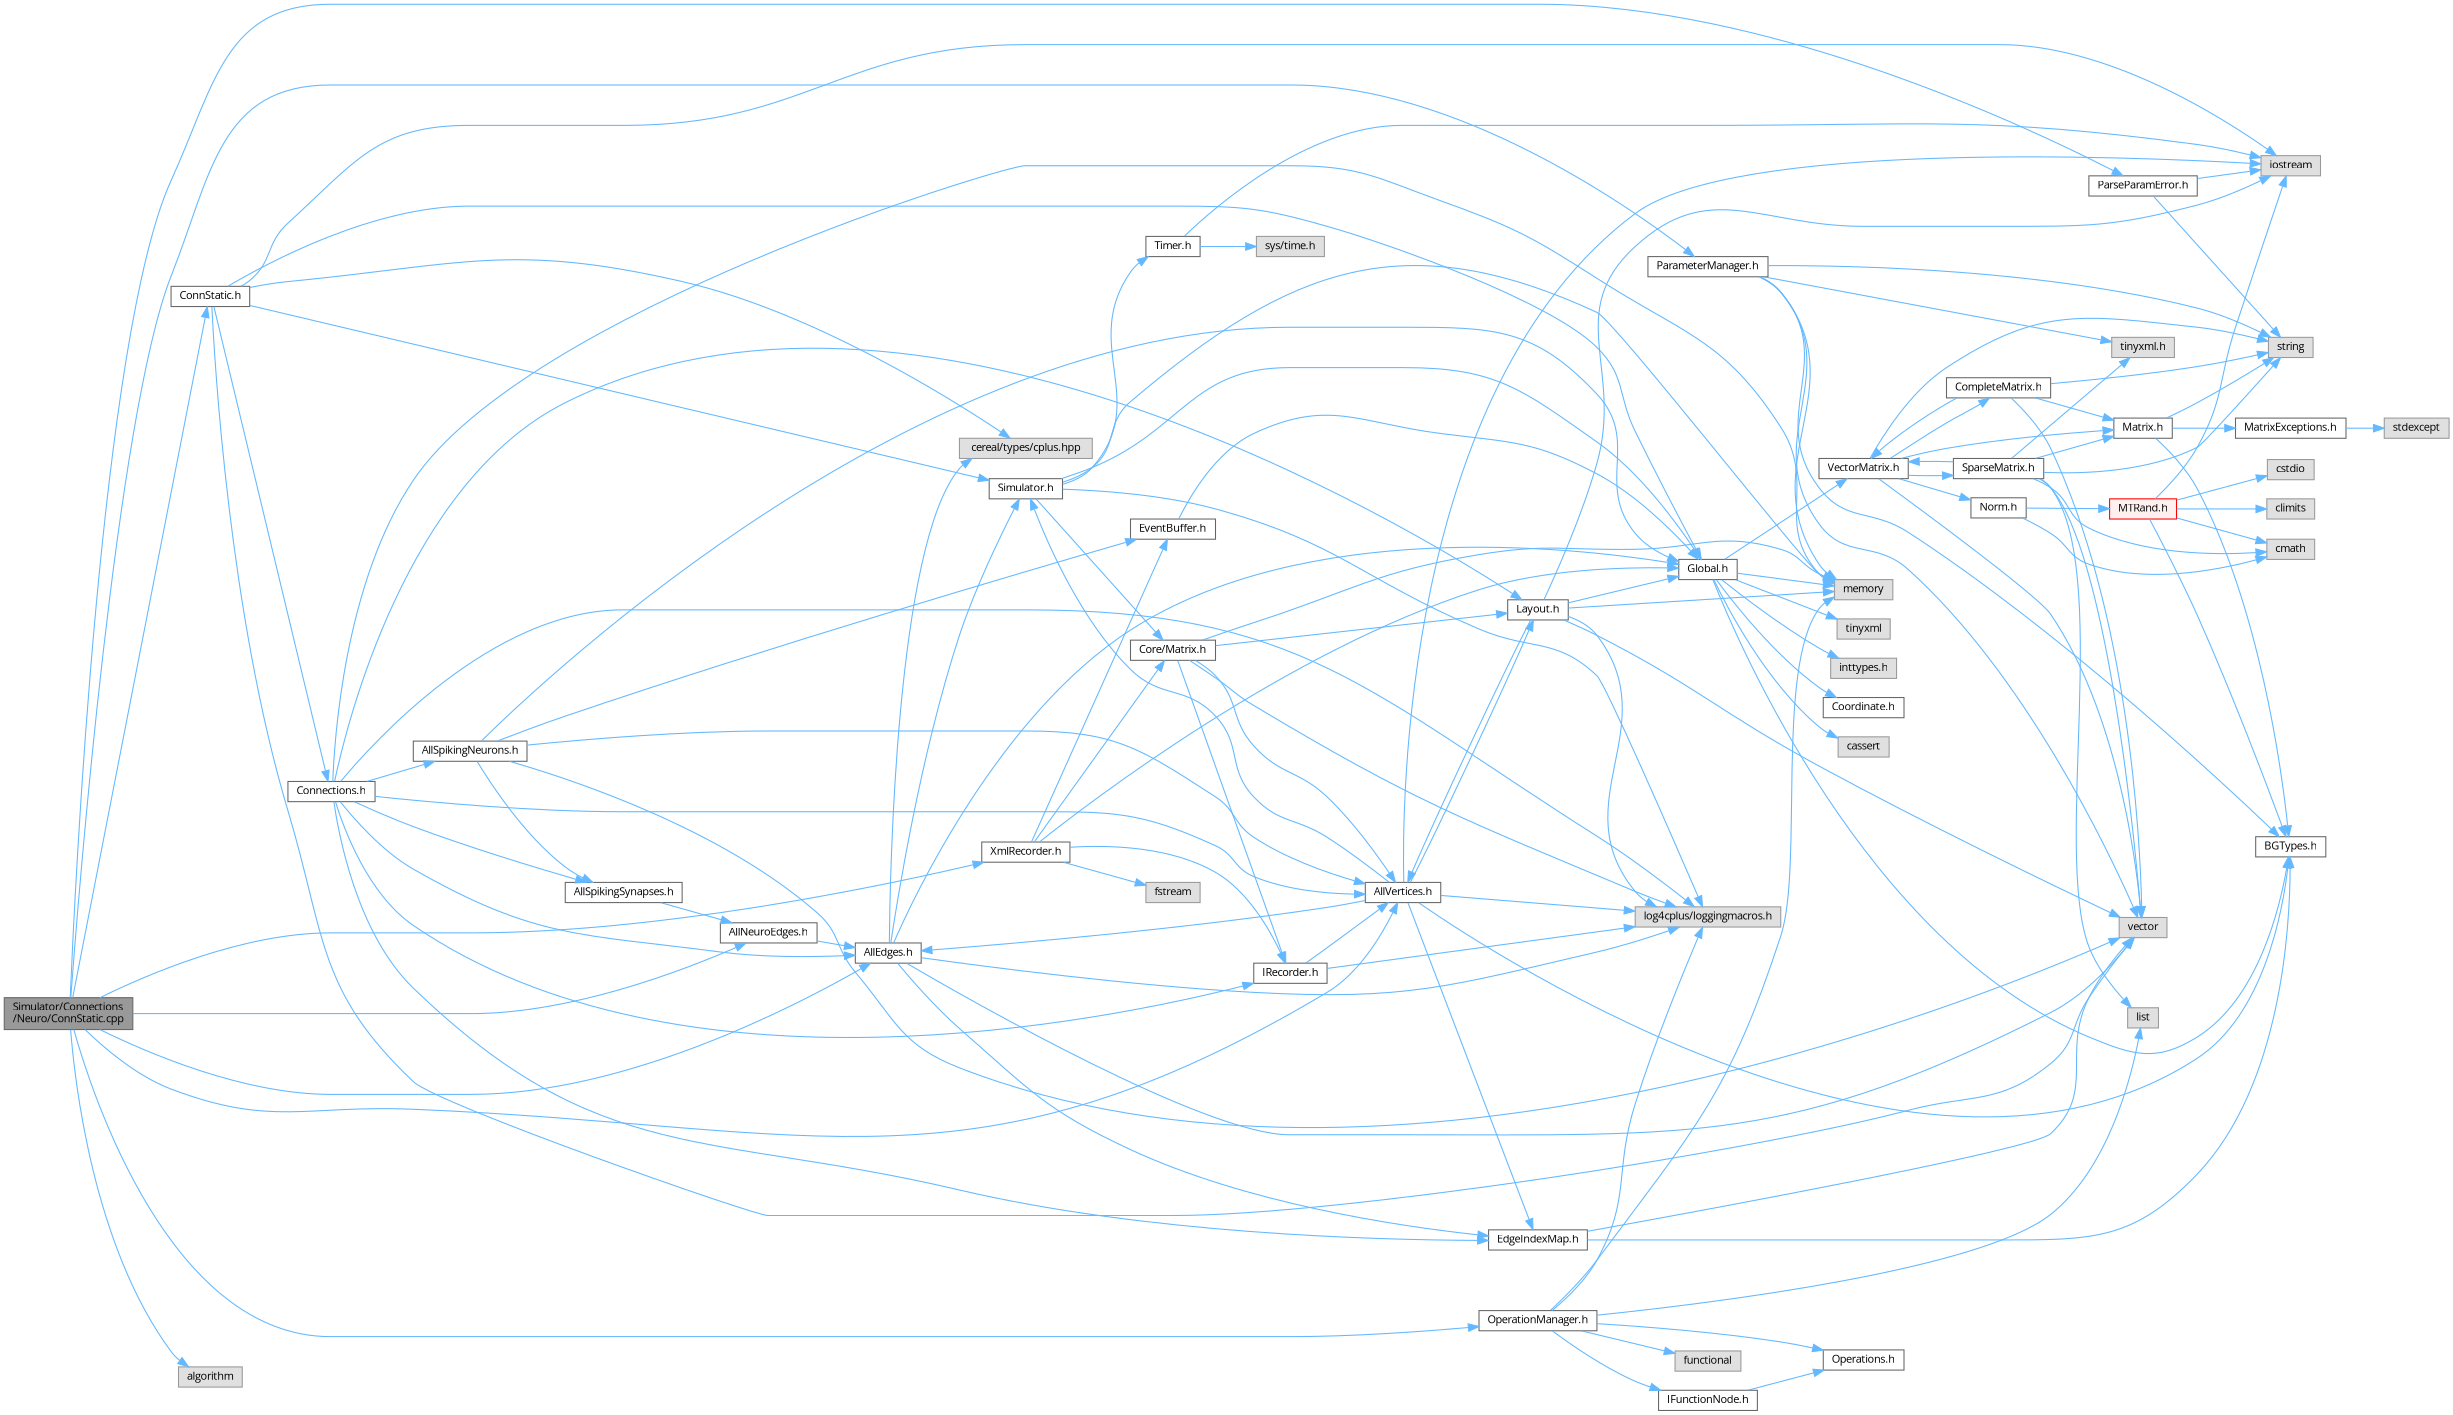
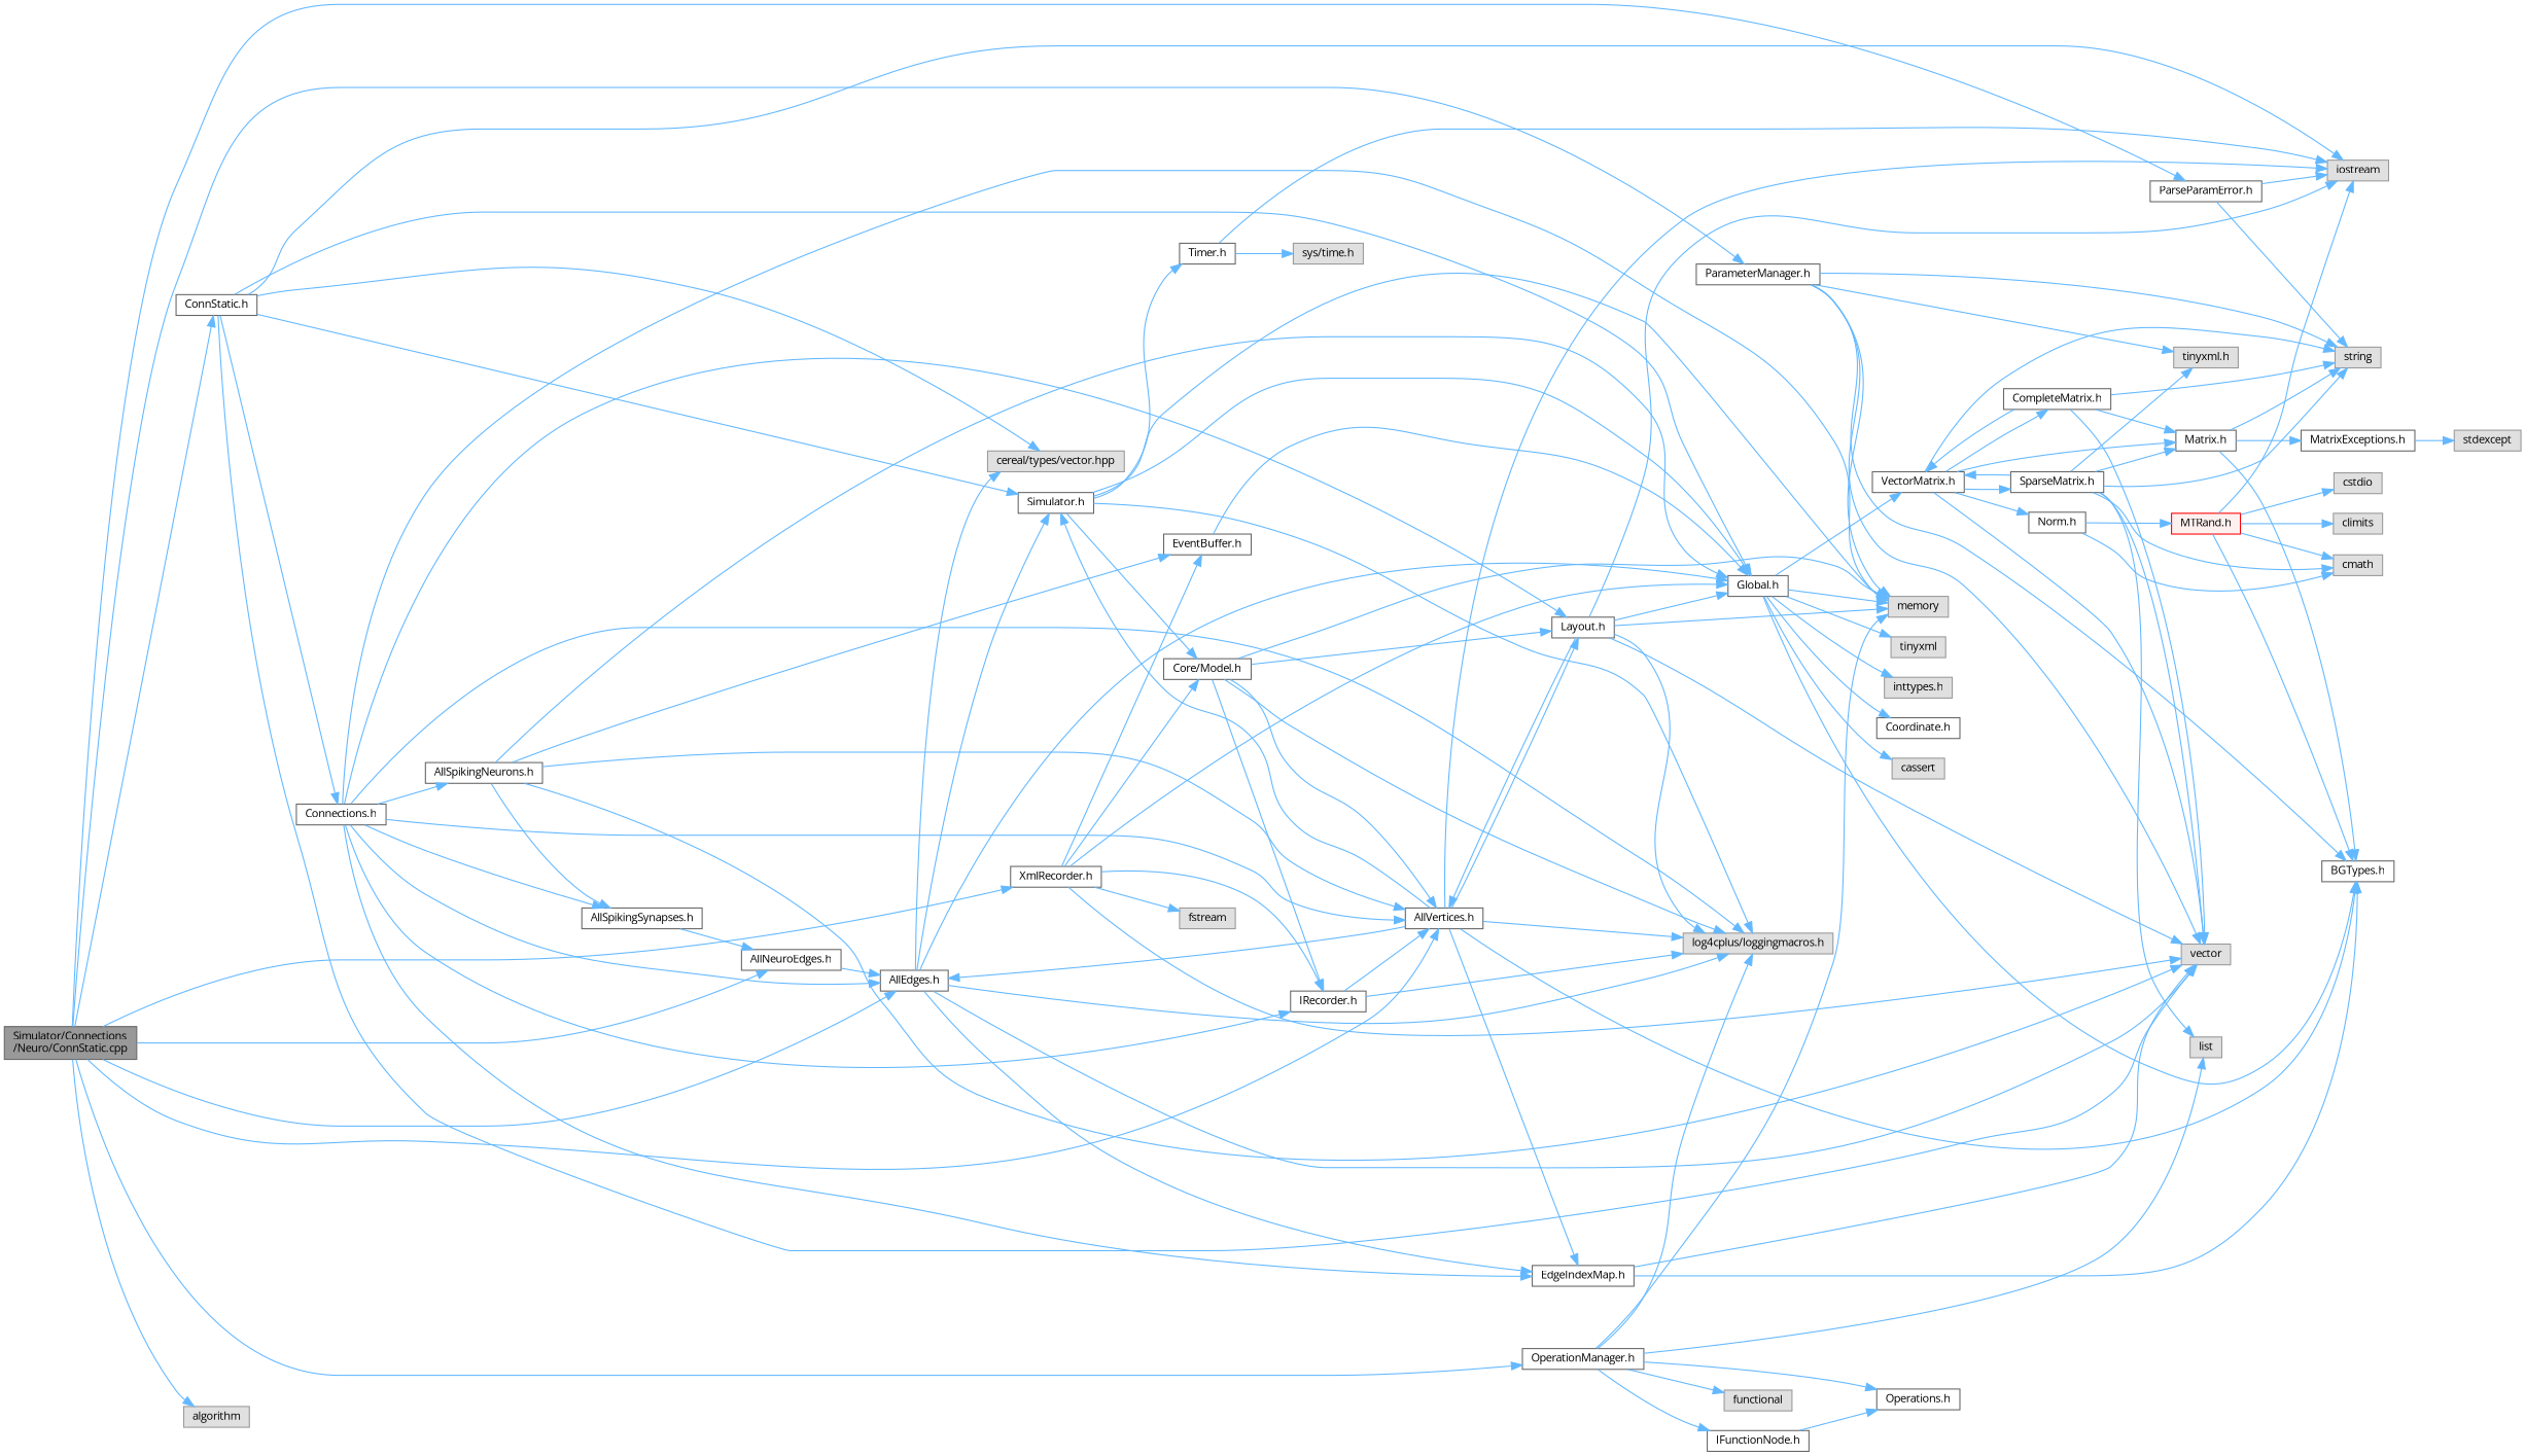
  digraph {
    fontname="Open Sans"
    rankdir=LR
    node [color=grey40 fillcolor=white fontname="Open Sans" fontsize=10 shape=box style=filled]
    edge [color=steelblue1 fontname="Open Sans" fontsize=10 labelfontname=Helvetica labelfontsize=10 style=solid]
    n1 [color=gray40 fillcolor=grey60 fontcolor=black height=0.2 label="Simulator/Connections\l/Neuro/ConnStatic.cpp" width=0.4]
    n2 [height=0.2 label="ConnStatic.h" width=0.4]
    n3 [height=0.2 label="AllEdges.h" width=0.4]
    n4 [height=0.2 label="AllVertices.h" width=0.4]
    n5 [height=0.2 label="AllNeuroEdges.h" width=0.4]
    n6 [height=0.2 label="OperationManager.h" width=0.4]
    n7 [height=0.2 label="ParameterManager.h" width=0.4]
    n8 [height=0.2 label="ParseParamError.h" width=0.4]
    n9 [height=0.2 label="XmlRecorder.h" width=0.4]
    n10 [color=grey60 fillcolor="#E0E0E0" height=0.2 label=algorithm width=0.4]
    n11 [height=0.2 label="Connections.h" width=0.4]
    n12 [color=grey60 fillcolor="#E0E0E0" height=0.2 label=vector width=0.4]
    n13 [height=0.2 label="Global.h" width=0.4]
    n14 [color=grey60 fillcolor="#E0E0E0" height=0.2 label=iostream width=0.4]
    n15 [height=0.2 label="Simulator.h" width=0.4]
-   n16 [color=grey60 fillcolor="#E0E0E0" height=0.2 label="cereal/types/cplus.hpp" width=0.4]
+   n16 [color=grey60 fillcolor="#E0E0E0" height=0.2 label="cereal/types/vector.hpp" width=0.4]
    n17 [height=0.2 label="EdgeIndexMap.h" width=0.4]
    n18 [color=grey60 fillcolor="#E0E0E0" height=0.2 label="log4cplus/loggingmacros.h" width=0.4]
    n19 [height=0.2 label="Layout.h" width=0.4]
    n20 [height=0.2 label="BGTypes.h" width=0.4]
    n21 [color=grey60 fillcolor="#E0E0E0" height=0.2 label=memory width=0.4]
    n22 [color=grey60 fillcolor="#E0E0E0" height=0.2 label=list width=0.4]
    n23 [height=0.2 label="IFunctionNode.h" width=0.4]
    n24 [height=0.2 label="Operations.h" width=0.4]
    n25 [color=grey60 fillcolor="#E0E0E0" height=0.2 label=functional width=0.4]
    n26 [color=grey60 fillcolor="#E0E0E0" height=0.2 label=string width=0.4]
    n27 [color=grey60 fillcolor="#E0E0E0" height=0.2 label="tinyxml.h" width=0.4]
    n28 [height=0.2 label="IRecorder.h" width=0.4]
-   n29 [height=0.2 label="Core/Matrix.h" width=0.4]
+   n29 [height=0.2 label="Core/Model.h" width=0.4]
    n30 [height=0.2 label="EventBuffer.h" width=0.4]
    n31 [color=grey60 fillcolor="#E0E0E0" height=0.2 label=fstream width=0.4]
    n32 [height=0.2 label="AllSpikingNeurons.h" width=0.4]
    n33 [height=0.2 label="AllSpikingSynapses.h" width=0.4]
    n34 [color=grey60 fillcolor="#E0E0E0" height=0.2 label=cassert width=0.4]
    n35 [color=grey60 fillcolor="#E0E0E0" height=0.2 label=tinyxml width=0.4]
    n36 [color=grey60 fillcolor="#E0E0E0" height=0.2 label="inttypes.h" width=0.4]
    n37 [height=0.2 label="Coordinate.h" width=0.4]
    n38 [height=0.2 label="VectorMatrix.h" width=0.4]
    n39 [height=0.2 label="Timer.h" width=0.4]
    n40 [height=0.2 label="CompleteMatrix.h" width=0.4]
    n41 [height=0.2 label="Matrix.h" width=0.4]
    n42 [height=0.2 label="Norm.h" width=0.4]
    n43 [height=0.2 label="SparseMatrix.h" width=0.4]
    n44 [height=0.2 label="MatrixExceptions.h" width=0.4]
    n45 [color=red fillcolor="#FFF0F0" height=0.2 label="MTRand.h" width=0.4]
    n46 [color=grey60 fillcolor="#E0E0E0" height=0.2 label=cmath width=0.4]
    n47 [color=grey60 fillcolor="#E0E0E0" height=0.2 label=stdexcept width=0.4]
    n48 [color=grey60 fillcolor="#E0E0E0" height=0.2 label=climits width=0.4]
    n49 [color=grey60 fillcolor="#E0E0E0" height=0.2 label=cstdio width=0.4]
    n50 [color=grey60 fillcolor="#E0E0E0" height=0.2 label="sys/time.h" width=0.4]
    n1 -> n2
    n1 -> n3
    n1 -> n4
    n1 -> n5
    n1 -> n6
    n1 -> n7
    n1 -> n8
    n1 -> n9
    n1 -> n10
    n2 -> n11
    n2 -> n12
    n2 -> n13
    n2 -> n14
    n2 -> n15
    n2 -> n16
    n3 -> n12
    n3 -> n13
    n3 -> n15
    n3 -> n16
    n3 -> n17
    n3 -> n18
    n4 -> n3
    n4 -> n14
    n4 -> n15
    n4 -> n17
    n4 -> n18
    n4 -> n19
    n4 -> n20
    n5 -> n3
    n6 -> n18
    n6 -> n21
    n6 -> n22
    n6 -> n23
    n6 -> n24
    n6 -> n25
    n7 -> n12
    n7 -> n20
    n7 -> n21
    n7 -> n26
    n7 -> n27
    n8 -> n14
    n8 -> n26
+   n9 -> n12
    n9 -> n13
    n9 -> n28
    n9 -> n29
    n9 -> n30
    n9 -> n31
    n11 -> n3
    n11 -> n4
    n11 -> n17
    n11 -> n18
    n11 -> n19
    n11 -> n21
    n11 -> n28
    n11 -> n32
    n11 -> n33
    n13 -> n20
    n13 -> n21
    n13 -> n34
    n13 -> n35
    n13 -> n36
    n13 -> n37
    n13 -> n38
    n15 -> n13
    n15 -> n18
    n15 -> n21
    n15 -> n29
    n15 -> n39
    n17 -> n12
    n17 -> n20
    n19 -> n4
    n19 -> n12
    n19 -> n13
    n19 -> n14
    n19 -> n18
    n19 -> n21
    n23 -> n24
    n28 -> n4
    n28 -> n18
    n29 -> n4
    n29 -> n18
    n29 -> n19
    n29 -> n21
    n29 -> n28
    n30 -> n13
    n32 -> n4
    n32 -> n12
    n32 -> n13
    n32 -> n30
    n32 -> n33
    n33 -> n5
    n38 -> n12
    n38 -> n26
    n38 -> n40
    n38 -> n41
    n38 -> n42
    n38 -> n43
    n39 -> n14
    n39 -> n50
    n40 -> n12
    n40 -> n26
    n40 -> n38
    n40 -> n41
    n41 -> n20
    n41 -> n26
    n41 -> n44
    n42 -> n45
    n42 -> n46
    n43 -> n12
    n43 -> n22
    n43 -> n26
    n43 -> n27
    n43 -> n38
    n43 -> n41
    n43 -> n46
    n44 -> n47
    n45 -> n14
    n45 -> n20
    n45 -> n46
    n45 -> n48
    n45 -> n49
  }
